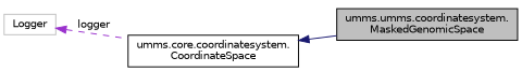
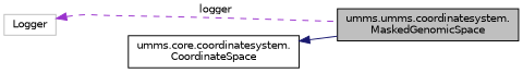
  digraph {
    rankdir=LR
    node [color=black fillcolor=white fontname=Helvetica fontsize=10 shape=record style=filled]
    edge [dir=back fontname=Helvetica fontsize=10 labelfontname=Helvetica labelfontsize=10]
    n1 [fillcolor=grey75 fontcolor=black height=0.2 label="umms.umms.coordinatesystem.\lMaskedGenomicSpace" width=0.4]
    n2 [height=0.2 label="umms.core.coordinatesystem.\lCoordinateSpace" width=0.4]
    n3 [color=grey75 height=0.2 label=Logger width=0.4]
    n2 -> n1 [color=midnightblue style=solid]
-   n3 -> n2 [color=darkorchid3 label=" logger" style=dashed]
+   n3 -> n1 [color=darkorchid3 label=" logger" style=dashed]
  }
